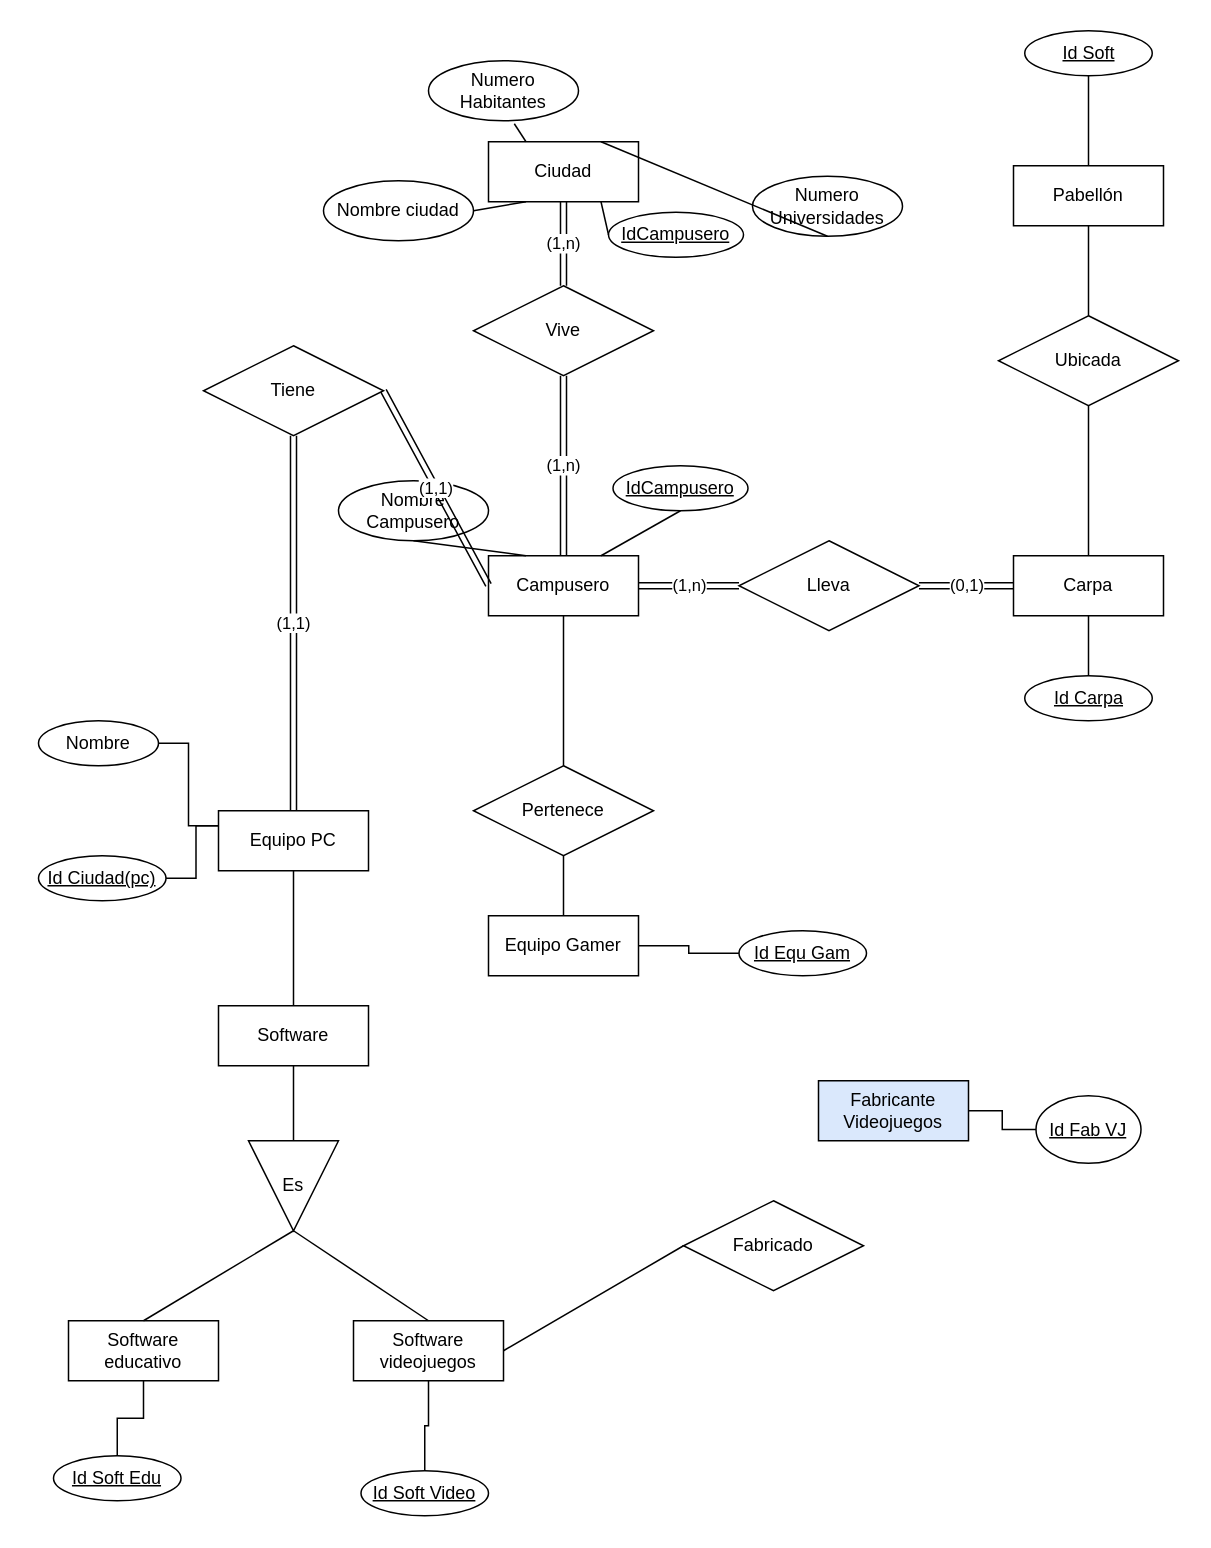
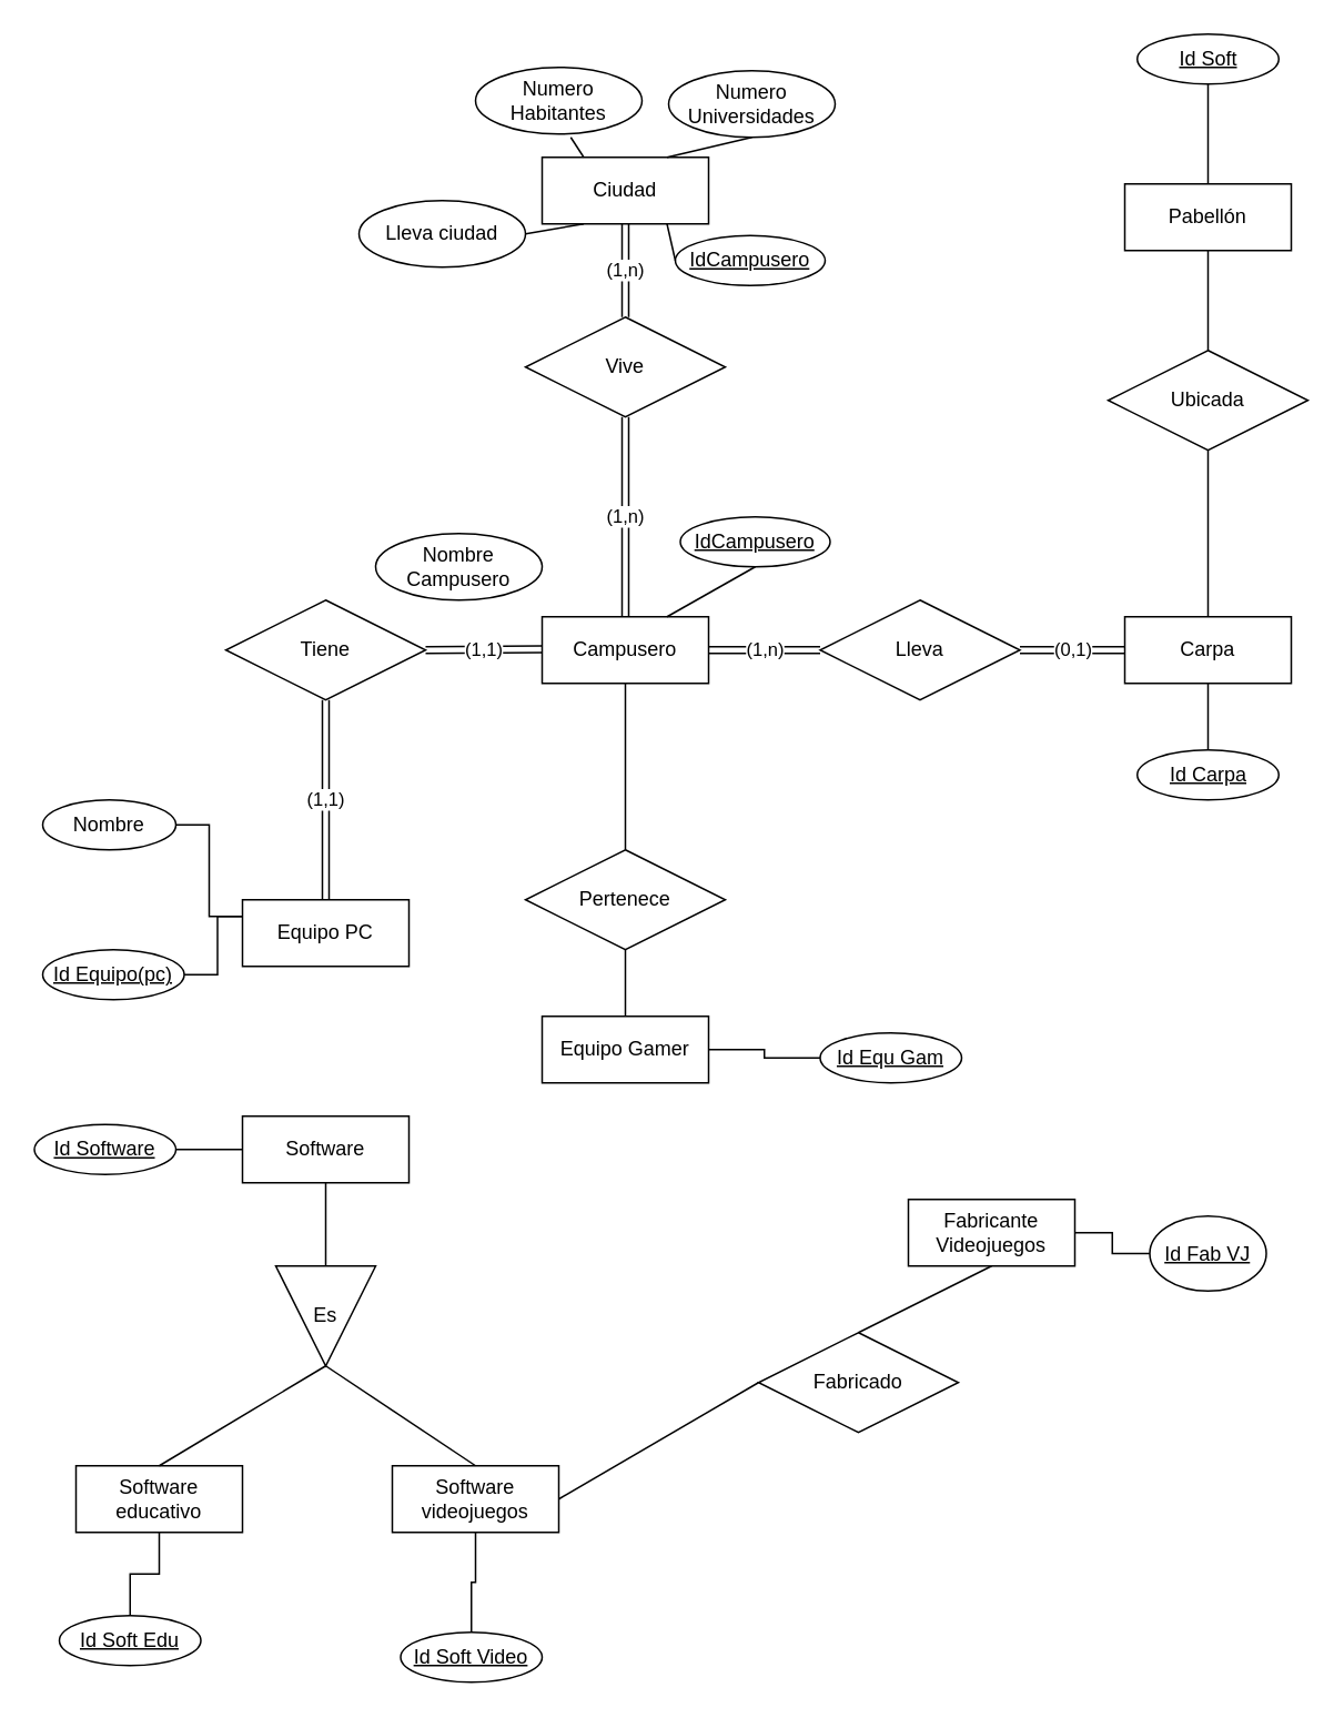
  <mxCell id="0" />
  <mxCell id="1" parent="0" />
  <mxCell id="2" value="Campusero" style="whiteSpace=wrap;html=1;align=center;" vertex="1" parent="1"><mxGeometry x="325" y="370" width="100" height="40" as="geometry" /></mxCell>
  <mxCell id="3" value="IdCampusero" style="ellipse;whiteSpace=wrap;html=1;align=center;fontStyle=4;" vertex="1" parent="1"><mxGeometry x="408" y="310" width="90" height="30" as="geometry" /></mxCell>
  <mxCell id="4" value="Ciudad" style="whiteSpace=wrap;html=1;align=center;" vertex="1" parent="1"><mxGeometry x="325" y="94" width="100" height="40" as="geometry" /></mxCell>
  <mxCell id="5" value="" style="edgeStyle=orthogonalEdgeStyle;rounded=0;orthogonalLoop=1;jettySize=auto;html=1;strokeColor=default;align=center;verticalAlign=middle;fontFamily=Helvetica;fontSize=11;fontColor=default;labelBackgroundColor=default;endArrow=none;endFill=0;" edge="1" parent="1" source="6" target="58"><mxGeometry relative="1" as="geometry" /></mxCell>
  <mxCell id="6" value="Equipo Gamer" style="whiteSpace=wrap;html=1;align=center;" vertex="1" parent="1"><mxGeometry x="325" y="610" width="100" height="40" as="geometry" /></mxCell>
  <mxCell id="7" value="" style="edgeStyle=orthogonalEdgeStyle;rounded=0;orthogonalLoop=1;jettySize=auto;html=1;strokeColor=default;align=center;verticalAlign=middle;fontFamily=Helvetica;fontSize=11;fontColor=default;labelBackgroundColor=default;endArrow=none;endFill=0;" edge="1" parent="1" source="8" target="55"><mxGeometry relative="1" as="geometry" /></mxCell>
  <mxCell id="8" value="Carpa" style="whiteSpace=wrap;html=1;align=center;" vertex="1" parent="1"><mxGeometry x="675" y="370" width="100" height="40" as="geometry" /></mxCell>
  <mxCell id="9" value="Pabellón" style="whiteSpace=wrap;html=1;align=center;" vertex="1" parent="1"><mxGeometry x="675" y="110" width="100" height="40" as="geometry" /></mxCell>
  <mxCell id="10" value="Equipo PC" style="whiteSpace=wrap;html=1;align=center;" vertex="1" parent="1"><mxGeometry x="145" y="540" width="100" height="40" as="geometry" /></mxCell>
  <mxCell id="11" value="Software" style="whiteSpace=wrap;html=1;align=center;" vertex="1" parent="1"><mxGeometry x="145" y="670" width="100" height="40" as="geometry" /></mxCell>
  <mxCell id="12" value="Software educativo" style="whiteSpace=wrap;html=1;align=center;" vertex="1" parent="1"><mxGeometry x="45" y="880" width="100" height="40" as="geometry" /></mxCell>
  <mxCell id="13" value="" style="edgeStyle=orthogonalEdgeStyle;rounded=0;orthogonalLoop=1;jettySize=auto;html=1;strokeColor=default;align=center;verticalAlign=middle;fontFamily=Helvetica;fontSize=11;fontColor=default;labelBackgroundColor=default;endArrow=none;endFill=0;" edge="1" parent="1" source="14" target="63"><mxGeometry relative="1" as="geometry" /></mxCell>
  <mxCell id="14" value="Software videojuegos" style="whiteSpace=wrap;html=1;align=center;" vertex="1" parent="1"><mxGeometry x="235" y="880" width="100" height="40" as="geometry" /></mxCell>
  <mxCell id="15" value="" style="edgeStyle=orthogonalEdgeStyle;rounded=0;orthogonalLoop=1;jettySize=auto;html=1;strokeColor=default;align=center;verticalAlign=middle;fontFamily=Helvetica;fontSize=11;fontColor=default;labelBackgroundColor=default;endArrow=none;endFill=0;" edge="1" parent="1" source="16" target="64"><mxGeometry relative="1" as="geometry" /></mxCell>
- <mxCell id="16" value="Fabricante Videojuegos" style="whiteSpace=wrap;html=1;align=center;fillColor=#dae8fc;" vertex="1" parent="1"><mxGeometry x="545" y="720" width="100" height="40" as="geometry" /></mxCell>
+ <mxCell id="16" value="Fabricante Videojuegos" style="whiteSpace=wrap;html=1;align=center;" vertex="1" parent="1"><mxGeometry x="545" y="720" width="100" height="40" as="geometry" /></mxCell>
  <mxCell id="17" value="Nombre Campusero" style="ellipse;whiteSpace=wrap;html=1;align=center;" vertex="1" parent="1"><mxGeometry x="225" y="320" width="100" height="40" as="geometry" /></mxCell>
  <mxCell id="18" value="Lleva" style="shape=rhombus;perimeter=rhombusPerimeter;whiteSpace=wrap;html=1;align=center;" vertex="1" parent="1"><mxGeometry x="492" width="120" height="60" as="geometry" y="360" /></mxCell>
- <mxCell id="19" value="Tiene" style="shape=rhombus;perimeter=rhombusPerimeter;whiteSpace=wrap;html=1;align=center;" vertex="1" parent="1"><mxGeometry x="135" y="230" width="120" height="60" as="geometry" /></mxCell>
+ <mxCell id="19" value="Tiene" style="shape=rhombus;perimeter=rhombusPerimeter;whiteSpace=wrap;html=1;align=center;" vertex="1" parent="1"><mxGeometry x="135" width="120" height="60" as="geometry" y="360" /></mxCell>
  <mxCell id="20" value="Vive" style="shape=rhombus;perimeter=rhombusPerimeter;whiteSpace=wrap;html=1;align=center;" vertex="1" parent="1"><mxGeometry x="315" y="190" width="120" height="60" as="geometry" /></mxCell>
  <mxCell id="21" value="(1,n)" style="endArrow=none;html=1;rounded=0;exitX=0.5;exitY=0;exitDx=0;exitDy=0;entryX=0.5;entryY=1;entryDx=0;entryDy=0;shape=link;" edge="1" parent="1" source="2" target="20"><mxGeometry relative="1" as="geometry"><mxPoint x="335" y="320" as="sourcePoint" /><mxPoint x="495" y="320" as="targetPoint" /></mxGeometry></mxCell>
- <mxCell id="22" value="" style="endArrow=none;html=1;rounded=0;exitX=0.5;exitY=1;exitDx=0;exitDy=0;entryX=0.25;entryY=0;entryDx=0;entryDy=0;" edge="1" parent="1" source="17" target="2"><mxGeometry relative="1" as="geometry"><mxPoint x="335" y="320" as="sourcePoint" /><mxPoint x="495" y="320" as="targetPoint" /></mxGeometry></mxCell>
  <mxCell id="23" value="" style="endArrow=none;html=1;rounded=0;exitX=0.5;exitY=1;exitDx=0;exitDy=0;entryX=0.75;entryY=0;entryDx=0;entryDy=0;" edge="1" parent="1" source="3" target="2"><mxGeometry relative="1" as="geometry"><mxPoint x="335" y="320" as="sourcePoint" /><mxPoint x="495" y="320" as="targetPoint" /></mxGeometry></mxCell>
  <mxCell id="24" value="(1,n)" style="endArrow=none;html=1;rounded=0;entryX=0.5;entryY=1;entryDx=0;entryDy=0;exitX=0.5;exitY=0;exitDx=0;exitDy=0;shape=link;" edge="1" parent="1" source="20" target="4"><mxGeometry relative="1" as="geometry"><mxPoint x="648" y="124" as="sourcePoint" /><mxPoint x="668" y="224" as="targetPoint" /></mxGeometry></mxCell>
  <mxCell id="25" value="IdCampusero" style="ellipse;whiteSpace=wrap;html=1;align=center;fontStyle=4;" vertex="1" parent="1"><mxGeometry x="405" y="141" width="90" height="30" as="geometry" /></mxCell>
  <mxCell id="26" value="Numero Habitantes" style="ellipse;whiteSpace=wrap;html=1;align=center;" vertex="1" parent="1"><mxGeometry x="285" y="40" width="100" height="40" as="geometry" /></mxCell>
- <mxCell id="27" value="Numero Universidades" style="ellipse;whiteSpace=wrap;html=1;align=center;" vertex="1" parent="1"><mxGeometry x="501" y="117" width="100" height="40" as="geometry" /></mxCell>
+ <mxCell id="27" value="Numero Universidades" style="ellipse;whiteSpace=wrap;html=1;align=center;" vertex="1" parent="1"><mxGeometry x="401" y="42" width="100" height="40" as="geometry" /></mxCell>
  <mxCell id="28" value="" style="endArrow=none;html=1;rounded=0;exitX=0.572;exitY=1.05;exitDx=0;exitDy=0;exitPerimeter=0;entryX=0.25;entryY=0;entryDx=0;entryDy=0;" edge="1" parent="1" source="26" target="4"><mxGeometry relative="1" as="geometry"><mxPoint x="195" y="294" as="sourcePoint" /><mxPoint x="355" y="294" as="targetPoint" /></mxGeometry></mxCell>
  <mxCell id="29" value="" style="endArrow=none;html=1;rounded=0;exitX=0.5;exitY=1;exitDx=0;exitDy=0;entryX=0.75;entryY=0;entryDx=0;entryDy=0;" edge="1" parent="1" source="27" target="4"><mxGeometry relative="1" as="geometry"><mxPoint x="352" y="76" as="sourcePoint" /><mxPoint x="360" y="104" as="targetPoint" /></mxGeometry></mxCell>
  <mxCell id="30" value="" style="endArrow=none;html=1;rounded=0;exitX=0;exitY=0.5;exitDx=0;exitDy=0;entryX=0.75;entryY=1;entryDx=0;entryDy=0;" edge="1" parent="1" source="25" target="4"><mxGeometry relative="1" as="geometry"><mxPoint x="475" y="74" as="sourcePoint" /><mxPoint x="410" y="104" as="targetPoint" /></mxGeometry></mxCell>
- <mxCell id="31" value="Nombre ciudad" style="ellipse;whiteSpace=wrap;html=1;align=center;" vertex="1" parent="1"><mxGeometry x="215" y="120" width="100" height="40" as="geometry" /></mxCell>
+ <mxCell id="31" value="Lleva ciudad" style="ellipse;whiteSpace=wrap;html=1;align=center;" vertex="1" parent="1"><mxGeometry x="215" y="120" width="100" height="40" as="geometry" /></mxCell>
  <mxCell id="32" value="" style="endArrow=none;html=1;rounded=0;exitX=1;exitY=0.5;exitDx=0;exitDy=0;entryX=0.25;entryY=1;entryDx=0;entryDy=0;" edge="1" parent="1" source="31" target="4"><mxGeometry relative="1" as="geometry"><mxPoint x="195" y="294" as="sourcePoint" /><mxPoint x="355" y="294" as="targetPoint" /></mxGeometry></mxCell>
  <mxCell id="33" value="(1,1)" style="endArrow=none;html=1;rounded=0;exitX=1;exitY=0.5;exitDx=0;exitDy=0;shape=link;" edge="1" parent="1" source="19"><mxGeometry relative="1" as="geometry"><mxPoint x="165" y="389.5" as="sourcePoint" /><mxPoint x="325" y="389.5" as="targetPoint" /></mxGeometry></mxCell>
  <mxCell id="34" value="Ubicada" style="shape=rhombus;perimeter=rhombusPerimeter;whiteSpace=wrap;html=1;align=center;" vertex="1" parent="1"><mxGeometry x="665" y="210" width="120" height="60" as="geometry" /></mxCell>
  <mxCell id="35" value="(1,n)" style="endArrow=none;html=1;rounded=0;exitX=1;exitY=0.5;exitDx=0;exitDy=0;entryX=0;entryY=0.5;entryDx=0;entryDy=0;shape=link;" edge="1" parent="1" source="2" target="18"><mxGeometry relative="1" as="geometry"><mxPoint x="335" y="240" as="sourcePoint" /><mxPoint x="495" y="240" as="targetPoint" /></mxGeometry></mxCell>
  <mxCell id="36" value="(0,1)" style="endArrow=none;html=1;rounded=0;exitX=1;exitY=0.5;exitDx=0;exitDy=0;entryX=0;entryY=0.5;entryDx=0;entryDy=0;shape=link;" edge="1" parent="1" source="18" target="8"><mxGeometry relative="1" as="geometry"><mxPoint x="335" y="240" as="sourcePoint" /><mxPoint x="495" y="240" as="targetPoint" /></mxGeometry></mxCell>
  <mxCell id="37" value="" style="endArrow=none;html=1;rounded=0;entryX=0.5;entryY=1;entryDx=0;entryDy=0;exitX=0.5;exitY=0;exitDx=0;exitDy=0;" edge="1" parent="1" source="8" target="34"><mxGeometry relative="1" as="geometry"><mxPoint x="335" y="240" as="sourcePoint" /><mxPoint x="495" y="240" as="targetPoint" /></mxGeometry></mxCell>
  <mxCell id="38" value="" style="endArrow=none;html=1;rounded=0;entryX=0.5;entryY=0;entryDx=0;entryDy=0;exitX=0.5;exitY=1;exitDx=0;exitDy=0;" edge="1" parent="1" source="9" target="34"><mxGeometry relative="1" as="geometry"><mxPoint x="335" y="240" as="sourcePoint" /><mxPoint x="495" y="240" as="targetPoint" /></mxGeometry></mxCell>
- <mxCell id="39" value="" style="endArrow=none;html=1;rounded=0;exitX=0.5;exitY=1;exitDx=0;exitDy=0;entryX=0.5;entryY=0;entryDx=0;entryDy=0;" edge="1" parent="1" source="10" target="11"><mxGeometry relative="1" as="geometry"><mxPoint x="335" y="670" as="sourcePoint" /><mxPoint x="495" y="670" as="targetPoint" /></mxGeometry></mxCell>
  <mxCell id="40" value="(1,1)" style="endArrow=none;html=1;rounded=0;exitX=0.5;exitY=1;exitDx=0;exitDy=0;entryX=0.5;entryY=0;entryDx=0;entryDy=0;shape=link;" edge="1" parent="1" source="19" target="10"><mxGeometry relative="1" as="geometry"><mxPoint x="335" y="670" as="sourcePoint" /><mxPoint x="495" y="670" as="targetPoint" /></mxGeometry></mxCell>
  <mxCell id="41" value="Es" style="triangle;whiteSpace=wrap;html=1;dashed=0;direction=south;" vertex="1" parent="1"><mxGeometry x="165" y="760" width="60" height="60" as="geometry" /></mxCell>
  <mxCell id="42" value="" style="endArrow=none;html=1;rounded=0;exitX=0.5;exitY=1;exitDx=0;exitDy=0;entryX=0;entryY=0.5;entryDx=0;entryDy=0;" edge="1" parent="1" source="11" target="41"><mxGeometry relative="1" as="geometry"><mxPoint x="335" y="670" as="sourcePoint" /><mxPoint x="495" y="670" as="targetPoint" /></mxGeometry></mxCell>
  <mxCell id="43" value="" style="endArrow=none;html=1;rounded=0;exitX=1;exitY=0.5;exitDx=0;exitDy=0;entryX=0.5;entryY=0;entryDx=0;entryDy=0;" edge="1" parent="1" source="41" target="12"><mxGeometry relative="1" as="geometry"><mxPoint x="335" y="670" as="sourcePoint" /><mxPoint x="495" y="670" as="targetPoint" /></mxGeometry></mxCell>
  <mxCell id="44" value="" style="endArrow=none;html=1;rounded=0;exitX=1;exitY=0.5;exitDx=0;exitDy=0;entryX=0.5;entryY=0;entryDx=0;entryDy=0;" edge="1" parent="1" source="41" target="14"><mxGeometry relative="1" as="geometry"><mxPoint x="335" y="670" as="sourcePoint" /><mxPoint x="495" y="670" as="targetPoint" /></mxGeometry></mxCell>
  <mxCell id="45" value="Pertenece" style="shape=rhombus;perimeter=rhombusPerimeter;whiteSpace=wrap;html=1;align=center;" vertex="1" parent="1"><mxGeometry x="315" y="510" width="120" height="60" as="geometry" /></mxCell>
  <mxCell id="46" value="" style="endArrow=none;html=1;rounded=0;exitX=0.5;exitY=1;exitDx=0;exitDy=0;entryX=0.5;entryY=0;entryDx=0;entryDy=0;" edge="1" parent="1" source="2" target="45"><mxGeometry relative="1" as="geometry"><mxPoint x="335" y="670" as="sourcePoint" /><mxPoint x="495" y="670" as="targetPoint" /></mxGeometry></mxCell>
  <mxCell id="47" value="" style="endArrow=none;html=1;rounded=0;exitX=0.5;exitY=1;exitDx=0;exitDy=0;entryX=0.5;entryY=0;entryDx=0;entryDy=0;" edge="1" parent="1" source="45" target="6"><mxGeometry relative="1" as="geometry"><mxPoint x="335" y="670" as="sourcePoint" /><mxPoint x="495" y="670" as="targetPoint" /></mxGeometry></mxCell>
  <mxCell id="48" value="Fabricado" style="shape=rhombus;perimeter=rhombusPerimeter;whiteSpace=wrap;html=1;align=center;" vertex="1" parent="1"><mxGeometry x="455" y="800" width="120" height="60" as="geometry" /></mxCell>
+ <mxCell id="49" value="" style="endArrow=none;html=1;rounded=0;entryX=0.5;entryY=1;entryDx=0;entryDy=0;exitX=0.5;exitY=0;exitDx=0;exitDy=0;" edge="1" parent="1" source="48" target="16"><mxGeometry relative="1" as="geometry"><mxPoint x="335" y="690" as="sourcePoint" /><mxPoint x="495" y="690" as="targetPoint" /></mxGeometry></mxCell>
  <mxCell id="50" value="" style="endArrow=none;html=1;rounded=0;entryX=0;entryY=0.5;entryDx=0;entryDy=0;" edge="1" parent="1" target="48"><mxGeometry relative="1" as="geometry"><mxPoint x="335" y="900" as="sourcePoint" /><mxPoint x="492" y="899.5" as="targetPoint" /></mxGeometry></mxCell>
  <mxCell id="51" style="edgeStyle=orthogonalEdgeStyle;rounded=0;orthogonalLoop=1;jettySize=auto;html=1;entryX=0;entryY=0.25;entryDx=0;entryDy=0;endArrow=none;endFill=0;" edge="1" parent="1" source="52" target="10"><mxGeometry relative="1" as="geometry" /></mxCell>
  <mxCell id="52" value="Nombre" style="ellipse;whiteSpace=wrap;html=1;align=center;" vertex="1" parent="1"><mxGeometry x="25" y="480" width="80" height="30" as="geometry" /></mxCell>
  <mxCell id="53" style="edgeStyle=orthogonalEdgeStyle;rounded=0;orthogonalLoop=1;jettySize=auto;html=1;entryX=0;entryY=0.25;entryDx=0;entryDy=0;endArrow=none;endFill=0;" edge="1" parent="1" source="54" target="10"><mxGeometry relative="1" as="geometry" /></mxCell>
- <mxCell id="54" value="Id Ciudad(pc)" style="ellipse;whiteSpace=wrap;html=1;align=center;fontStyle=4;" vertex="1" parent="1"><mxGeometry x="25" y="570" width="85" height="30" as="geometry" /></mxCell>
+ <mxCell id="54" value="Id Equipo(pc)" style="ellipse;whiteSpace=wrap;html=1;align=center;fontStyle=4;" vertex="1" parent="1"><mxGeometry x="25" y="570" width="85" height="30" as="geometry" /></mxCell>
  <mxCell id="55" value="Id Carpa" style="ellipse;whiteSpace=wrap;html=1;align=center;fontStyle=4;" vertex="1" parent="1"><mxGeometry x="682.5" y="450" width="85" height="30" as="geometry" /></mxCell>
  <mxCell id="56" value="" style="edgeStyle=orthogonalEdgeStyle;rounded=0;orthogonalLoop=1;jettySize=auto;html=1;strokeColor=default;align=center;verticalAlign=middle;fontFamily=Helvetica;fontSize=11;fontColor=default;labelBackgroundColor=default;endArrow=none;endFill=0;" edge="1" parent="1" source="57" target="9"><mxGeometry relative="1" as="geometry" /></mxCell>
  <mxCell id="57" value="Id Soft" style="ellipse;whiteSpace=wrap;html=1;align=center;fontStyle=4;" vertex="1" parent="1"><mxGeometry x="682.5" y="20" width="85" height="30" as="geometry" /></mxCell>
  <mxCell id="58" value="Id Equ Gam" style="ellipse;whiteSpace=wrap;html=1;align=center;fontStyle=4;" vertex="1" parent="1"><mxGeometry x="492" y="620" width="85" height="30" as="geometry" /></mxCell>
+ <mxCell id="59" value="" style="edgeStyle=orthogonalEdgeStyle;rounded=0;orthogonalLoop=1;jettySize=auto;html=1;strokeColor=default;align=center;verticalAlign=middle;fontFamily=Helvetica;fontSize=11;fontColor=default;labelBackgroundColor=default;endArrow=none;endFill=0;" edge="1" parent="1" source="60" target="11"><mxGeometry relative="1" as="geometry" /></mxCell>
+ <mxCell id="60" value="Id Software" style="ellipse;whiteSpace=wrap;html=1;align=center;fontStyle=4;" vertex="1" parent="1"><mxGeometry x="20" y="675" width="85" height="30" as="geometry" /></mxCell>
  <mxCell id="61" value="" style="edgeStyle=orthogonalEdgeStyle;rounded=0;orthogonalLoop=1;jettySize=auto;html=1;strokeColor=default;align=center;verticalAlign=middle;fontFamily=Helvetica;fontSize=11;fontColor=default;labelBackgroundColor=default;endArrow=none;endFill=0;" edge="1" parent="1" source="62" target="12"><mxGeometry relative="1" as="geometry" /></mxCell>
  <mxCell id="62" value="Id Soft Edu" style="ellipse;whiteSpace=wrap;html=1;align=center;fontStyle=4;" vertex="1" parent="1"><mxGeometry x="35" y="970" width="85" height="30" as="geometry" /></mxCell>
  <mxCell id="63" value="Id Soft Video" style="ellipse;whiteSpace=wrap;html=1;align=center;fontStyle=4;" vertex="1" parent="1"><mxGeometry x="240" y="980" width="85" height="30" as="geometry" /></mxCell>
  <mxCell id="64" value="Id Fab VJ" style="ellipse;whiteSpace=wrap;html=1;align=center;fontStyle=4;" vertex="1" parent="1"><mxGeometry x="690" y="730" width="70" height="45" as="geometry" /></mxCell>
